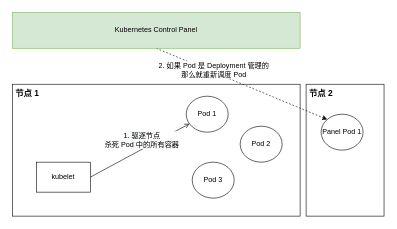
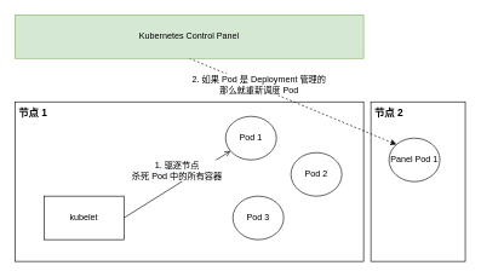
  <mxCell id="0" />
  <mxCell id="1" parent="0" />
  <mxCell id="2" value="" style="rounded=0;whiteSpace=wrap;html=1;" vertex="1" parent="1"><mxGeometry x="510" y="140" width="130" height="220" as="geometry" /></mxCell>
  <mxCell id="3" value="" style="rounded=0;whiteSpace=wrap;html=1;" vertex="1" parent="1"><mxGeometry x="20" y="140" width="480" height="220" as="geometry" /></mxCell>
  <mxCell id="4" value="Pod 2" style="ellipse;whiteSpace=wrap;html=1;" vertex="1" parent="1"><mxGeometry x="400" y="210" width="70" height="60" as="geometry" /></mxCell>
  <mxCell id="5" value="Pod 1" style="ellipse;whiteSpace=wrap;html=1;" vertex="1" parent="1"><mxGeometry x="310" y="160" width="70" height="60" as="geometry" /></mxCell>
  <mxCell id="6" value="Pod 3" style="ellipse;whiteSpace=wrap;html=1;" vertex="1" parent="1"><mxGeometry x="320" y="270" width="70" height="60" as="geometry" /></mxCell>
  <mxCell id="7" value="节点 1" style="text;html=1;strokeColor=none;fillColor=none;align=center;verticalAlign=middle;whiteSpace=wrap;rounded=0;fontStyle=1;fontSize=14;" vertex="1" parent="1"><mxGeometry x="20" y="140" width="50" height="30" as="geometry" /></mxCell>
  <mxCell id="8" style="rounded=0;orthogonalLoop=1;jettySize=auto;html=1;exitX=1;exitY=0.5;exitDx=0;exitDy=0;fontSize=14;endArrow=open;" edge="1" parent="1" source="10" target="5"><mxGeometry relative="1" as="geometry" /></mxCell>
  <mxCell id="9" value="&lt;span style=&quot;background-color: rgb(248, 249, 250); font-size: 12px;&quot;&gt;1. 驱逐节点&lt;/span&gt;&lt;br style=&quot;background-color: rgb(248, 249, 250); font-size: 12px;&quot;&gt;&lt;span style=&quot;background-color: rgb(248, 249, 250); font-size: 12px;&quot;&gt;杀死 Pod 中的所有容器&lt;/span&gt;" style="edgeLabel;html=1;align=center;verticalAlign=middle;resizable=0;points=[];fontSize=12;" vertex="1" connectable="0" parent="8"><mxGeometry x="0.463" y="-3" relative="1" as="geometry"><mxPoint x="-37" as="offset" /></mxGeometry></mxCell>
- <mxCell id="10" value="kubelet" style="rounded=0;whiteSpace=wrap;html=1;" vertex="1" parent="1"><mxGeometry x="60" y="270" width="90" height="50" as="geometry" /></mxCell>
+ <mxCell id="10" value="kubelet" style="rounded=0;whiteSpace=wrap;html=1;" vertex="1" parent="1"><mxGeometry x="60" y="270" width="110" height="60" as="geometry" /></mxCell>
  <mxCell id="11" style="edgeStyle=none;rounded=0;orthogonalLoop=1;jettySize=auto;html=1;exitX=0.5;exitY=1;exitDx=0;exitDy=0;entryX=0;entryY=0;entryDx=0;entryDy=0;fontSize=12;dashed=1;" edge="1" parent="1" source="13" target="15"><mxGeometry relative="1" as="geometry" /></mxCell>
  <mxCell id="12" value="2. 如果 Pod 是 Deployment 管理的&lt;br&gt;那么就重新调度 Pod" style="edgeLabel;html=1;align=center;verticalAlign=middle;resizable=0;points=[];fontSize=12;" vertex="1" connectable="0" parent="11"><mxGeometry x="-0.537" y="2" relative="1" as="geometry"><mxPoint x="28" y="10" as="offset" /></mxGeometry></mxCell>
  <mxCell id="13" value="Kubernetes Control Panel" style="rounded=0;whiteSpace=wrap;html=1;fontSize=12;fillColor=#d5e8d4;strokeColor=#82b366;" vertex="1" parent="1"><mxGeometry x="20" y="20" width="480" height="60" as="geometry" /></mxCell>
  <mxCell id="14" value="节点 2" style="text;html=1;strokeColor=none;fillColor=none;align=center;verticalAlign=middle;whiteSpace=wrap;rounded=0;fontStyle=1;fontSize=14;" vertex="1" parent="1"><mxGeometry x="510" y="140" width="50" height="30" as="geometry" /></mxCell>
  <mxCell id="15" value="Panel Pod 1" style="ellipse;whiteSpace=wrap;html=1;" vertex="1" parent="1"><mxGeometry x="535" y="190" width="70" height="60" as="geometry" /></mxCell>
